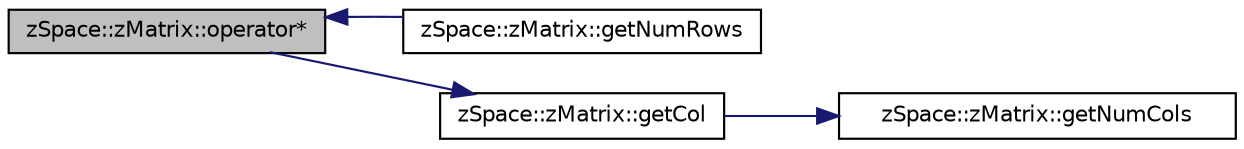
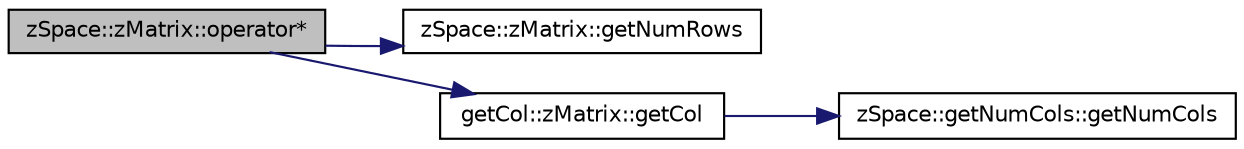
  digraph {
    rankdir=LR
    node [color=black fillcolor=white fontname=Helvetica fontsize=10 shape=record style=filled]
    edge [color=midnightblue fontname=Helvetica fontsize=10 labelfontname=Helvetica labelfontsize=10 style=solid]
    n1 [fillcolor=grey75 fontcolor=black height=0.2 label="zSpace::zMatrix::operator*" width=0.4]
    n2 [height=0.2 label="zSpace::zMatrix::getNumRows" width=0.4]
-   n3 [height=0.2 label="zSpace::zMatrix::getCol" width=0.4]
-   n4 [height=0.2 label="zSpace::zMatrix::getNumCols" width=0.4]
-   n2 -> n1
+   n3 [height=0.2 label="getCol::zMatrix::getCol" width=0.4]
+   n4 [height=0.2 label="zSpace::getNumCols::getNumCols" width=0.4]
+   n1 -> n2
    n1 -> n3
    n3 -> n4
  }
